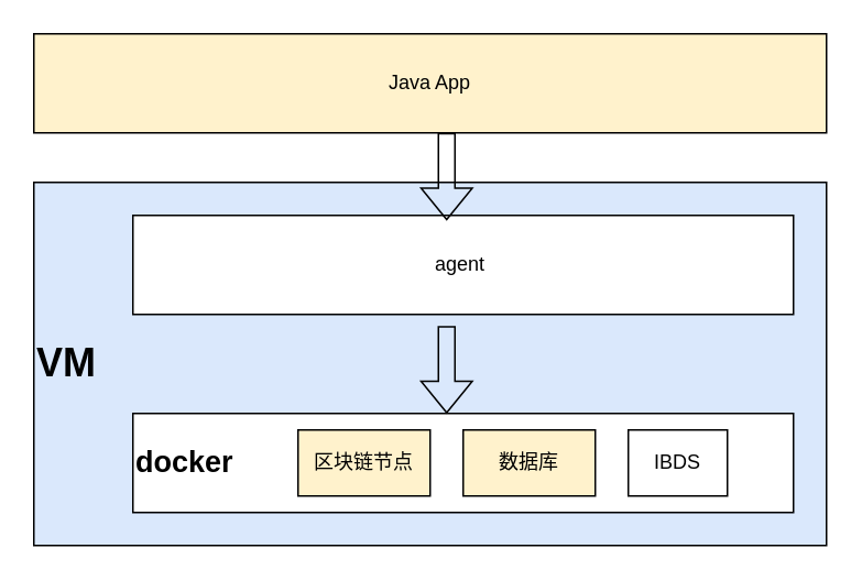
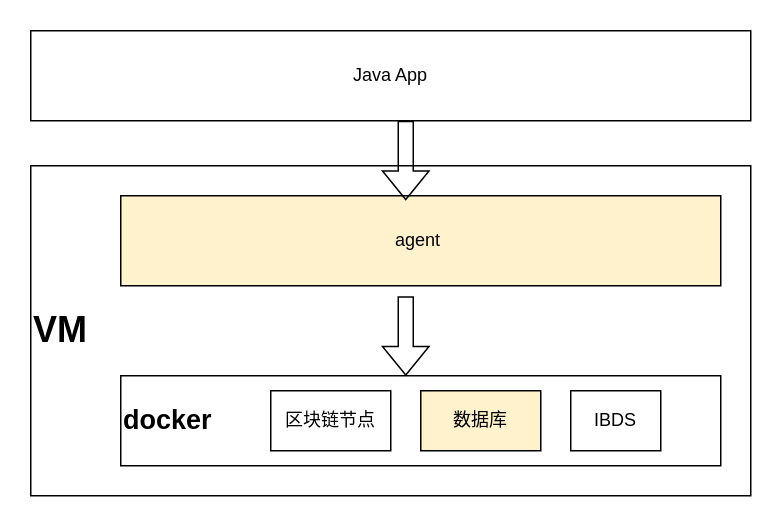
  <mxCell id="0" />
  <mxCell id="1" parent="0" />
- <mxCell id="2" value="Java App" style="rounded=0;whiteSpace=wrap;html=1;fillColor=#fff2cc;" vertex="1" parent="1"><mxGeometry x="20" y="20" width="480" height="60" as="geometry" /></mxCell>
- <mxCell id="3" value="&lt;h1&gt;VM&lt;/h1&gt;" style="rounded=0;whiteSpace=wrap;html=1;align=left;fillColor=#dae8fc;" vertex="1" parent="1"><mxGeometry x="20" y="110" width="480" height="220" as="geometry" /></mxCell>
- <mxCell id="4" value="agent&amp;nbsp;" style="rounded=0;whiteSpace=wrap;html=1;" vertex="1" parent="1"><mxGeometry x="80" y="130" width="400" height="60" as="geometry" /></mxCell>
+ <mxCell id="2" value="Java App" style="rounded=0;whiteSpace=wrap;html=1;" vertex="1" parent="1"><mxGeometry x="20" y="20" width="480" height="60" as="geometry" /></mxCell>
+ <mxCell id="3" value="&lt;h1&gt;VM&lt;/h1&gt;" style="rounded=0;whiteSpace=wrap;html=1;align=left;" vertex="1" parent="1"><mxGeometry x="20" y="110" width="480" height="220" as="geometry" /></mxCell>
+ <mxCell id="4" value="agent&amp;nbsp;" style="rounded=0;whiteSpace=wrap;html=1;fillColor=#fff2cc;" vertex="1" parent="1"><mxGeometry x="80" y="130" width="400" height="60" as="geometry" /></mxCell>
  <mxCell id="5" value="&lt;h2&gt;docker&lt;/h2&gt;" style="rounded=0;whiteSpace=wrap;html=1;align=left;" vertex="1" parent="1"><mxGeometry x="80" y="250" width="400" height="60" as="geometry" /></mxCell>
  <mxCell id="6" value="" style="shape=flexArrow;endArrow=classic;html=1;rounded=0;" edge="1" parent="1"><mxGeometry width="50" height="50" relative="1" as="geometry"><mxPoint x="270" y="80" as="sourcePoint" /><mxPoint x="270" y="133" as="targetPoint" /></mxGeometry></mxCell>
  <mxCell id="7" value="" style="shape=flexArrow;endArrow=classic;html=1;rounded=0;" edge="1" parent="1"><mxGeometry width="50" height="50" relative="1" as="geometry"><mxPoint x="270" y="197" as="sourcePoint" /><mxPoint x="270" y="250" as="targetPoint" /></mxGeometry></mxCell>
- <mxCell id="8" value="区块链节点" style="rounded=0;whiteSpace=wrap;html=1;fillColor=#fff2cc;" vertex="1" parent="1"><mxGeometry x="180" y="260" width="80" height="40" as="geometry" /></mxCell>
+ <mxCell id="8" value="区块链节点" style="rounded=0;whiteSpace=wrap;html=1;" vertex="1" parent="1"><mxGeometry x="180" y="260" width="80" height="40" as="geometry" /></mxCell>
  <mxCell id="9" value="数据库" style="rounded=0;whiteSpace=wrap;html=1;fillColor=#fff2cc;" vertex="1" parent="1"><mxGeometry x="280" y="260" width="80" height="40" as="geometry" /></mxCell>
  <mxCell id="10" value="IBDS" style="rounded=0;whiteSpace=wrap;html=1;" vertex="1" parent="1"><mxGeometry x="380" y="260" width="60" height="40" as="geometry" /></mxCell>
